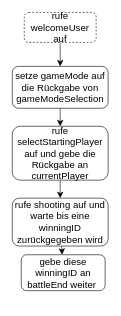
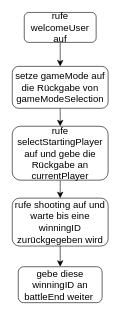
  <mxCell id="0" />
  <mxCell id="1" parent="0" />
  <mxCell id="2" value="" style="edgeStyle=none;curved=1;rounded=0;orthogonalLoop=1;jettySize=auto;html=1;fontSize=12;startSize=8;endSize=8;" edge="1" parent="1" source="3" target="5"><mxGeometry relative="1" as="geometry" /></mxCell>
- <mxCell id="3" value="rufe welcomeUser auf" style="rounded=1;whiteSpace=wrap;html=1;fontSize=16;dashed=1;" vertex="1" parent="1"><mxGeometry x="40" y="20" width="120" height="50" as="geometry" /></mxCell>
+ <mxCell id="3" value="rufe welcomeUser auf" style="rounded=1;whiteSpace=wrap;html=1;fontSize=16;" vertex="1" parent="1"><mxGeometry x="40" y="20" width="120" height="50" as="geometry" /></mxCell>
  <mxCell id="4" value="" style="edgeStyle=none;curved=1;rounded=0;orthogonalLoop=1;jettySize=auto;html=1;fontSize=12;startSize=8;endSize=8;" edge="1" parent="1" source="5" target="7"><mxGeometry relative="1" as="geometry" /></mxCell>
  <mxCell id="5" value="setze gameMode auf die Rückgabe von gameModeSelection" style="rounded=1;whiteSpace=wrap;html=1;fontSize=16;" vertex="1" parent="1"><mxGeometry x="20" y="110" width="160" height="70" as="geometry" /></mxCell>
  <mxCell id="6" value="" style="edgeStyle=none;curved=1;rounded=0;orthogonalLoop=1;jettySize=auto;html=1;fontSize=12;startSize=8;endSize=8;" edge="1" parent="1" source="7" target="9"><mxGeometry relative="1" as="geometry" /></mxCell>
  <mxCell id="7" value="rufe selectStartingPlayer auf und gebe die Rückgabe an currentPlayer" style="whiteSpace=wrap;html=1;fontSize=16;rounded=1;" vertex="1" parent="1"><mxGeometry x="20" y="210" width="160" height="90" as="geometry" /></mxCell>
  <mxCell id="8" value="" style="edgeStyle=none;curved=1;rounded=0;orthogonalLoop=1;jettySize=auto;html=1;fontSize=12;startSize=8;endSize=8;" edge="1" parent="1" source="9" target="10"><mxGeometry relative="1" as="geometry" /></mxCell>
  <mxCell id="9" value="rufe shooting auf und warte bis eine winningID zurückgegeben wird" style="whiteSpace=wrap;html=1;fontSize=16;rounded=1;" vertex="1" parent="1"><mxGeometry x="20" y="330" width="160" height="80" as="geometry" /></mxCell>
- <mxCell id="10" value="gebe diese winningID an battleEnd weiter&amp;nbsp;" style="whiteSpace=wrap;html=1;fontSize=16;rounded=1;" vertex="1" parent="1"><mxGeometry x="35" y="424.5" width="140" height="60" as="geometry" /></mxCell>
+ <mxCell id="10" value="gebe diese winningID an battleEnd weiter&amp;nbsp;" style="whiteSpace=wrap;html=1;fontSize=16;rounded=1;" vertex="1" parent="1"><mxGeometry x="30" y="444.5" width="140" height="60" as="geometry" /></mxCell>
